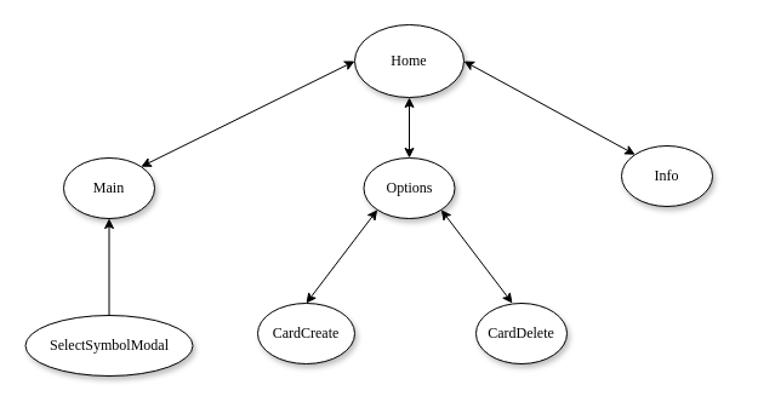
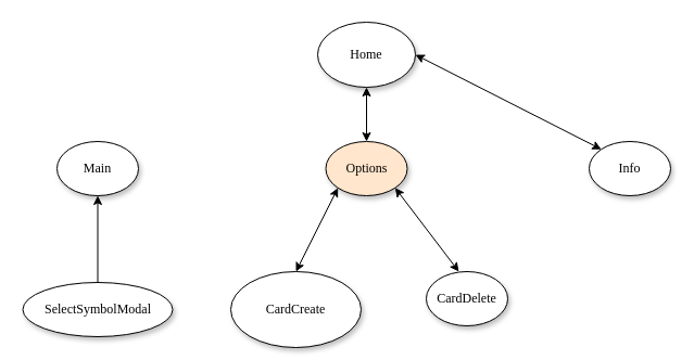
  <mxCell id="0" />
  <mxCell id="1" parent="0" />
  <mxCell id="2" value="Home" style="ellipse;whiteSpace=wrap;html=1;rounded=0;shadow=1;comic=0;labelBackgroundColor=none;strokeColor=#000000;strokeWidth=1;fillColor=#FFFFFF;fontFamily=Verdana;fontSize=12;fontColor=#000000;align=center;" parent="1" vertex="1"><mxGeometry x="292" y="20" width="90" height="60" as="geometry" /></mxCell>
- <mxCell id="3" value="Options" style="ellipse;whiteSpace=wrap;html=1;rounded=0;shadow=1;comic=0;labelBackgroundColor=none;strokeColor=#000000;strokeWidth=1;fillColor=#FFFFFF;fontFamily=Verdana;fontSize=12;fontColor=#000000;align=center;" parent="1" vertex="1"><mxGeometry x="299.5" y="130" width="75" height="50" as="geometry" /></mxCell>
- <mxCell id="4" value="Info" style="ellipse;whiteSpace=wrap;html=1;rounded=0;shadow=1;comic=0;labelBackgroundColor=none;strokeColor=#000000;strokeWidth=1;fillColor=#FFFFFF;fontFamily=Verdana;fontSize=12;fontColor=#000000;align=center;" parent="1" vertex="1"><mxGeometry x="512" y="120" width="75" height="50" as="geometry" /></mxCell>
+ <mxCell id="3" value="Options" style="ellipse;whiteSpace=wrap;html=1;rounded=0;shadow=1;comic=0;labelBackgroundColor=none;strokeColor=#000000;strokeWidth=1;fillColor=#ffe6cc;fontFamily=Verdana;fontSize=12;fontColor=#000000;align=center;" parent="1" vertex="1"><mxGeometry x="299.5" y="130" width="75" height="50" as="geometry" /></mxCell>
+ <mxCell id="4" value="Info" style="ellipse;whiteSpace=wrap;html=1;rounded=0;shadow=1;comic=0;labelBackgroundColor=none;strokeColor=#000000;strokeWidth=1;fillColor=#FFFFFF;fontFamily=Verdana;fontSize=12;fontColor=#000000;align=center;" parent="1" vertex="1"><mxGeometry x="542" y="130" width="75" height="50" as="geometry" /></mxCell>
  <mxCell id="5" value="CardDelete" style="ellipse;whiteSpace=wrap;html=1;rounded=0;shadow=1;comic=0;labelBackgroundColor=none;strokeColor=#000000;strokeWidth=1;fillColor=#FFFFFF;fontFamily=Verdana;fontSize=12;fontColor=#000000;align=center;" parent="1" vertex="1"><mxGeometry x="392" y="250" width="75" height="50" as="geometry" /></mxCell>
- <mxCell id="6" value="CardCreate" style="ellipse;whiteSpace=wrap;html=1;rounded=0;shadow=1;comic=0;labelBackgroundColor=none;strokeColor=#000000;strokeWidth=1;fillColor=#FFFFFF;fontFamily=Verdana;fontSize=12;fontColor=#000000;align=center;" parent="1" vertex="1"><mxGeometry x="212" y="250" width="80" height="50" as="geometry" /></mxCell>
+ <mxCell id="6" value="CardCreate" style="ellipse;whiteSpace=wrap;html=1;rounded=0;shadow=1;comic=0;labelBackgroundColor=none;strokeColor=#000000;strokeWidth=1;fillColor=#FFFFFF;fontFamily=Verdana;fontSize=12;fontColor=#000000;align=center;" parent="1" vertex="1"><mxGeometry x="212" y="250" width="120" height="70" as="geometry" /></mxCell>
  <mxCell id="7" value="Main" style="ellipse;whiteSpace=wrap;html=1;rounded=0;shadow=1;comic=0;labelBackgroundColor=none;strokeColor=#000000;strokeWidth=1;fillColor=#FFFFFF;fontFamily=Verdana;fontSize=12;fontColor=#000000;align=center;" parent="1" vertex="1"><mxGeometry x="52" y="130" width="75" height="50" as="geometry" /></mxCell>
  <mxCell id="8" value="SelectSymbolModal" style="ellipse;whiteSpace=wrap;html=1;rounded=0;shadow=1;comic=0;labelBackgroundColor=none;strokeColor=#000000;strokeWidth=1;fillColor=#FFFFFF;fontFamily=Verdana;fontSize=12;fontColor=#000000;align=center;" vertex="1" parent="1"><mxGeometry x="20.5" y="260" width="138" height="50" as="geometry" /></mxCell>
  <mxCell id="9" value="" style="endArrow=none;startArrow=classic;html=1;exitX=0.5;exitY=1;exitDx=0;exitDy=0;entryX=0.5;entryY=0;entryDx=0;entryDy=0;" edge="1" parent="1" source="7" target="8"><mxGeometry width="50" height="50" relative="1" as="geometry"><mxPoint x="22" y="380" as="sourcePoint" /><mxPoint x="94" y="250" as="targetPoint" /><Array as="points" /></mxGeometry></mxCell>
- <mxCell id="10" value="" style="endArrow=classic;startArrow=classic;html=1;exitX=0;exitY=0.5;exitDx=0;exitDy=0;entryX=1;entryY=0;entryDx=0;entryDy=0;" edge="1" parent="1" source="2" target="7"><mxGeometry width="50" height="50" relative="1" as="geometry"><mxPoint x="192" y="40" as="sourcePoint" /><mxPoint x="192" y="120" as="targetPoint" /><Array as="points" /></mxGeometry></mxCell>
  <mxCell id="11" value="" style="endArrow=classic;startArrow=classic;html=1;exitX=1;exitY=0.5;exitDx=0;exitDy=0;entryX=0;entryY=0;entryDx=0;entryDy=0;" edge="1" parent="1" source="2" target="4"><mxGeometry width="50" height="50" relative="1" as="geometry"><mxPoint x="466.5" y="50" as="sourcePoint" /><mxPoint x="466.5" y="130" as="targetPoint" /><Array as="points" /></mxGeometry></mxCell>
  <mxCell id="12" value="" style="endArrow=classic;startArrow=classic;html=1;exitX=1;exitY=1;exitDx=0;exitDy=0;" edge="1" parent="1" source="3"><mxGeometry width="50" height="50" relative="1" as="geometry"><mxPoint x="429" y="170" as="sourcePoint" /><mxPoint x="422" y="250" as="targetPoint" /><Array as="points" /></mxGeometry></mxCell>
  <mxCell id="13" value="" style="endArrow=classic;startArrow=classic;html=1;exitX=0;exitY=1;exitDx=0;exitDy=0;entryX=0.5;entryY=0;entryDx=0;entryDy=0;" edge="1" parent="1" source="3" target="6"><mxGeometry width="50" height="50" relative="1" as="geometry"><mxPoint x="241.5" y="170" as="sourcePoint" /><mxPoint x="241.5" y="250" as="targetPoint" /><Array as="points" /></mxGeometry></mxCell>
  <mxCell id="14" value="" style="endArrow=classic;startArrow=classic;html=1;exitX=0.5;exitY=1;exitDx=0;exitDy=0;entryX=0.5;entryY=0;entryDx=0;entryDy=0;" edge="1" parent="1" source="2" target="3"><mxGeometry width="50" height="50" relative="1" as="geometry"><mxPoint x="392" y="60" as="sourcePoint" /><mxPoint x="563" y="147" as="targetPoint" /><Array as="points" /></mxGeometry></mxCell>
